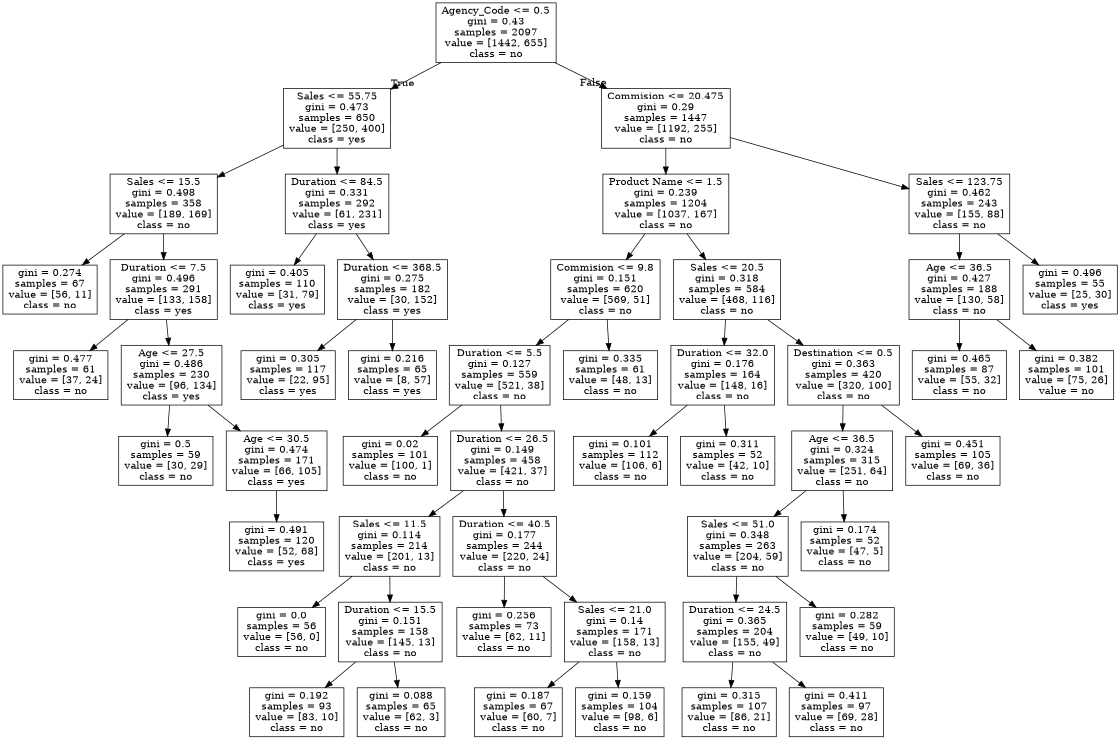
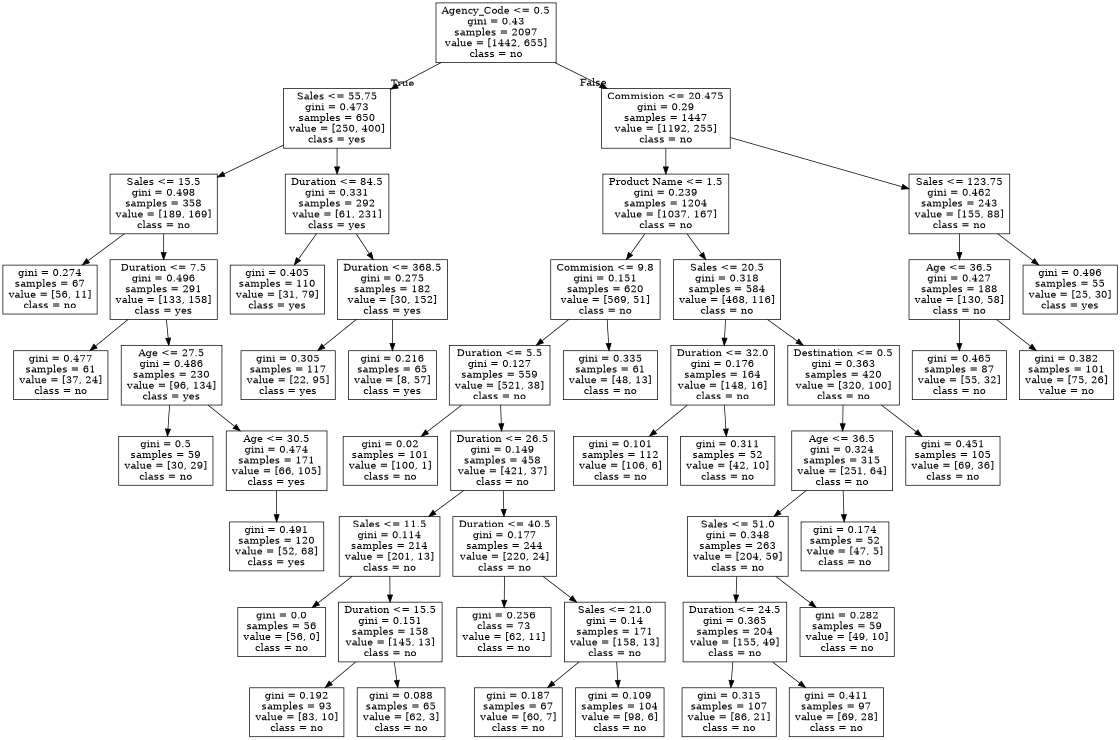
  digraph {
    node [shape=box]
    n1 [label="Agency_Code <= 0.5\ngini = 0.43\nsamples = 2097\nvalue = [1442, 655]\nclass = no"]
    n2 [label="Sales <= 55.75\ngini = 0.473\nsamples = 650\nvalue = [250, 400]\nclass = yes"]
    n3 [label="Commision <= 20.475\ngini = 0.29\nsamples = 1447\nvalue = [1192, 255]\nclass = no"]
    n4 [label="Sales <= 15.5\ngini = 0.498\nsamples = 358\nvalue = [189, 169]\nclass = no"]
    n5 [label="Duration <= 84.5\ngini = 0.331\nsamples = 292\nvalue = [61, 231]\nclass = yes"]
    n6 [label="Product Name <= 1.5\ngini = 0.239\nsamples = 1204\nvalue = [1037, 167]\nclass = no"]
    n7 [label="Sales <= 123.75\ngini = 0.462\nsamples = 243\nvalue = [155, 88]\nclass = no"]
    n8 [label="gini = 0.274\nsamples = 67\nvalue = [56, 11]\nclass = no"]
    n9 [label="Duration <= 7.5\ngini = 0.496\nsamples = 291\nvalue = [133, 158]\nclass = yes"]
    n10 [label="gini = 0.405\nsamples = 110\nvalue = [31, 79]\nclass = yes"]
    n11 [label="Duration <= 368.5\ngini = 0.275\nsamples = 182\nvalue = [30, 152]\nclass = yes"]
    n12 [label="gini = 0.477\nsamples = 61\nvalue = [37, 24]\nclass = no"]
    n13 [label="Age <= 27.5\ngini = 0.486\nsamples = 230\nvalue = [96, 134]\nclass = yes"]
    n14 [label="gini = 0.5\nsamples = 59\nvalue = [30, 29]\nclass = no"]
    n15 [label="Age <= 30.5\ngini = 0.474\nsamples = 171\nvalue = [66, 105]\nclass = yes"]
    n16 [label="gini = 0.491\nsamples = 120\nvalue = [52, 68]\nclass = yes"]
    n17 [label="gini = 0.305\nsamples = 117\nvalue = [22, 95]\nclass = yes"]
    n18 [label="gini = 0.216\nsamples = 65\nvalue = [8, 57]\nclass = yes"]
    n19 [label="Commision <= 9.8\ngini = 0.151\nsamples = 620\nvalue = [569, 51]\nclass = no"]
    n20 [label="Sales <= 20.5\ngini = 0.318\nsamples = 584\nvalue = [468, 116]\nclass = no"]
    n21 [label="Age <= 36.5\ngini = 0.427\nsamples = 188\nvalue = [130, 58]\nclass = no"]
    n22 [label="gini = 0.496\nsamples = 55\nvalue = [25, 30]\nclass = yes"]
    n23 [label="Duration <= 5.5\ngini = 0.127\nsamples = 559\nvalue = [521, 38]\nclass = no"]
    n24 [label="gini = 0.335\nsamples = 61\nvalue = [48, 13]\nclass = no"]
    n25 [label="Duration <= 32.0\ngini = 0.176\nsamples = 164\nvalue = [148, 16]\nclass = no"]
    n26 [label="Destination <= 0.5\ngini = 0.363\nsamples = 420\nvalue = [320, 100]\nclass = no"]
    n27 [label="gini = 0.02\nsamples = 101\nvalue = [100, 1]\nclass = no"]
    n28 [label="Duration <= 26.5\ngini = 0.149\nsamples = 458\nvalue = [421, 37]\nclass = no"]
    n29 [label="Sales <= 11.5\ngini = 0.114\nsamples = 214\nvalue = [201, 13]\nclass = no"]
    n30 [label="Duration <= 40.5\ngini = 0.177\nsamples = 244\nvalue = [220, 24]\nclass = no"]
    n31 [label="gini = 0.0\nsamples = 56\nvalue = [56, 0]\nclass = no"]
    n32 [label="Duration <= 15.5\ngini = 0.151\nsamples = 158\nvalue = [145, 13]\nclass = no"]
-   n33 [label="gini = 0.256\nsamples = 73\nvalue = [62, 11]\nclass = no"]
+   n33 [label="gini = 0.256\nclass = 73\nvalue = [62, 11]\nclass = no"]
    n34 [label="Sales <= 21.0\ngini = 0.14\nsamples = 171\nvalue = [158, 13]\nclass = no"]
    n35 [label="gini = 0.192\nsamples = 93\nvalue = [83, 10]\nclass = no"]
    n36 [label="gini = 0.088\nsamples = 65\nvalue = [62, 3]\nclass = no"]
    n37 [label="gini = 0.187\nsamples = 67\nvalue = [60, 7]\nclass = no"]
-   n38 [label="gini = 0.159\nsamples = 104\nvalue = [98, 6]\nclass = no"]
+   n38 [label="gini = 0.109\nsamples = 104\nvalue = [98, 6]\nclass = no"]
    n39 [label="gini = 0.101\nsamples = 112\nvalue = [106, 6]\nclass = no"]
    n40 [label="gini = 0.311\nsamples = 52\nvalue = [42, 10]\nclass = no"]
    n41 [label="Age <= 36.5\ngini = 0.324\nsamples = 315\nvalue = [251, 64]\nclass = no"]
    n42 [label="gini = 0.451\nsamples = 105\nvalue = [69, 36]\nclass = no"]
    n43 [label="Sales <= 51.0\ngini = 0.348\nsamples = 263\nvalue = [204, 59]\nclass = no"]
    n44 [label="gini = 0.174\nsamples = 52\nvalue = [47, 5]\nclass = no"]
    n45 [label="Duration <= 24.5\ngini = 0.365\nsamples = 204\nvalue = [155, 49]\nclass = no"]
    n46 [label="gini = 0.282\nsamples = 59\nvalue = [49, 10]\nclass = no"]
    n47 [label="gini = 0.315\nsamples = 107\nvalue = [86, 21]\nclass = no"]
    n48 [label="gini = 0.411\nsamples = 97\nvalue = [69, 28]\nclass = no"]
    n49 [label="gini = 0.465\nsamples = 87\nvalue = [55, 32]\nclass = no"]
    n50 [label="gini = 0.382\nsamples = 101\nvalue = [75, 26]\nvalue = no"]
    n1 -> n2 [headlabel=True labelangle=45 labeldistance=2.5]
    n1 -> n3 [headlabel=False labelangle=-45 labeldistance=2.5]
    n2 -> n4
    n2 -> n5
    n3 -> n6
    n3 -> n7
    n4 -> n8
    n4 -> n9
    n5 -> n10
    n5 -> n11
    n6 -> n19
    n6 -> n20
    n7 -> n21
    n7 -> n22
    n9 -> n12
    n9 -> n13
    n11 -> n17
    n11 -> n18
    n13 -> n14
    n13 -> n15
    n15 -> n16
    n19 -> n23
    n19 -> n24
    n20 -> n25
    n20 -> n26
    n21 -> n49
    n21 -> n50
    n23 -> n27
    n23 -> n28
    n25 -> n39
    n25 -> n40
    n26 -> n41
    n26 -> n42
    n28 -> n29
    n28 -> n30
    n29 -> n31
    n29 -> n32
    n30 -> n33
    n30 -> n34
    n32 -> n35
    n32 -> n36
    n34 -> n37
    n34 -> n38
    n41 -> n43
    n41 -> n44
    n43 -> n45
    n43 -> n46
    n45 -> n47
    n45 -> n48
  }
